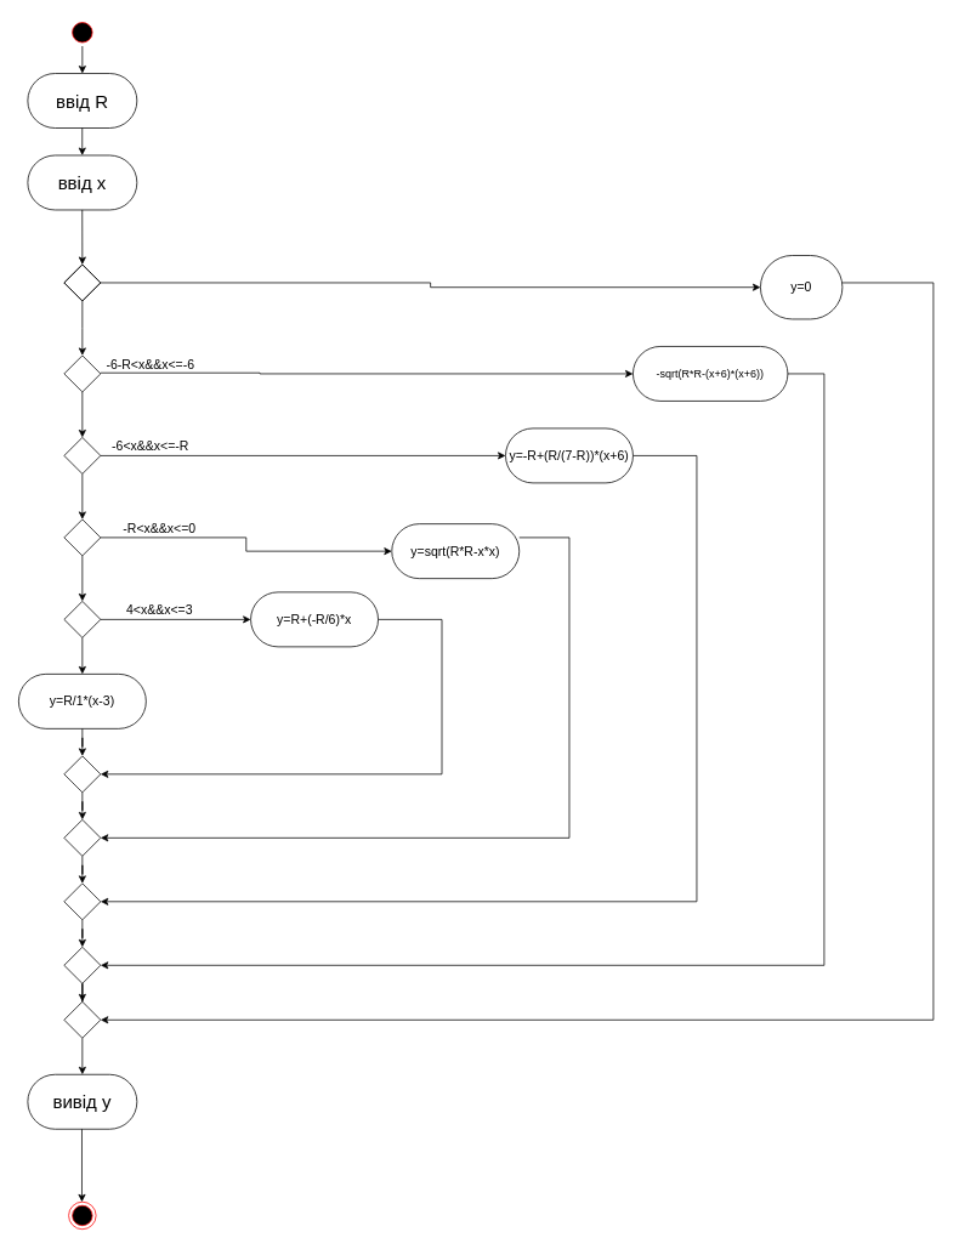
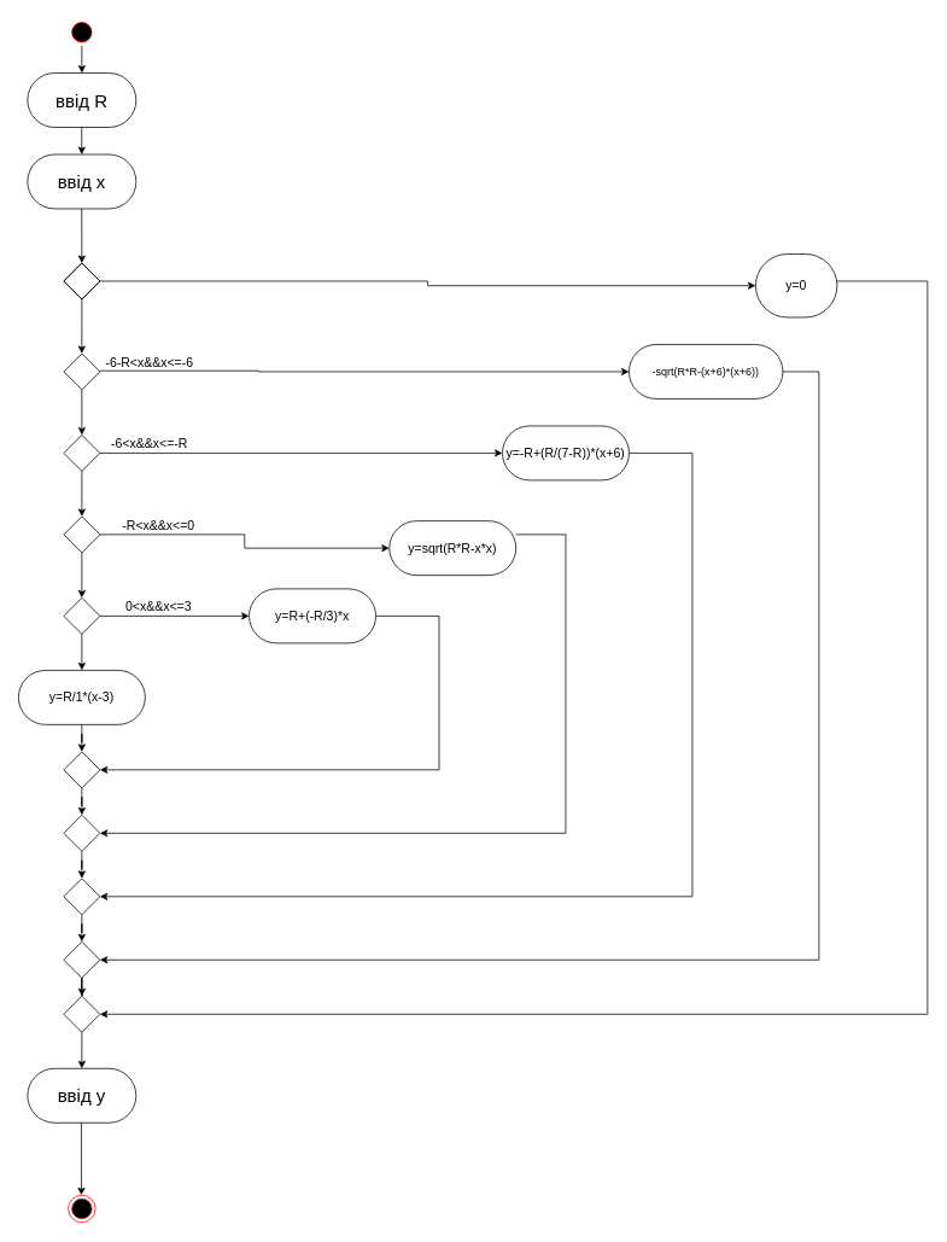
  <mxCell id="0" />
  <mxCell id="1" parent="0" />
  <mxCell id="2" value="" style="ellipse;html=1;shape=startState;fillColor=#000000;strokeColor=#ff0000;fontFamily=Helvetica;fontSize=20;" parent="1" vertex="1"><mxGeometry x="75" y="20" width="30" height="30" as="geometry" /></mxCell>
  <mxCell id="3" value="ввід x" style="rounded=1;whiteSpace=wrap;html=1;fillColor=none;fontFamily=Helvetica;fontSize=20;arcSize=50;" parent="1" vertex="1"><mxGeometry x="30" y="170" width="120" height="60" as="geometry" /></mxCell>
  <mxCell id="4" value="ввід R" style="rounded=1;whiteSpace=wrap;html=1;fillColor=none;fontFamily=Helvetica;fontSize=20;arcSize=50;" parent="1" vertex="1"><mxGeometry x="30" y="80" width="120" height="60" as="geometry" /></mxCell>
  <mxCell id="5" value="" style="edgeStyle=orthogonalEdgeStyle;rounded=0;orthogonalLoop=1;jettySize=auto;html=1;fontFamily=Helvetica;fontSize=15;" parent="1" source="6" edge="1"><mxGeometry relative="1" as="geometry"><mxPoint x="90" y="390" as="targetPoint" /></mxGeometry></mxCell>
  <mxCell id="6" value="" style="rhombus;whiteSpace=wrap;html=1;fillColor=none;fontFamily=Helvetica;fontSize=15;" parent="1" vertex="1"><mxGeometry x="70" y="290" width="40" height="40" as="geometry" /></mxCell>
  <mxCell id="7" style="edgeStyle=orthogonalEdgeStyle;rounded=0;orthogonalLoop=1;jettySize=auto;html=1;entryX=0;entryY=0.5;entryDx=0;entryDy=0;fontFamily=Helvetica;fontSize=14;" parent="1" source="8" target="12" edge="1"><mxGeometry relative="1" as="geometry" /></mxCell>
  <mxCell id="8" value="" style="rhombus;whiteSpace=wrap;html=1;fillColor=none;fontFamily=Helvetica;fontSize=15;" parent="1" vertex="1"><mxGeometry x="70" y="290" width="40" height="40" as="geometry" /></mxCell>
  <mxCell id="9" value="" style="edgeStyle=orthogonalEdgeStyle;rounded=0;orthogonalLoop=1;jettySize=auto;html=1;fontFamily=Helvetica;fontSize=14;" parent="1" source="10" target="15" edge="1"><mxGeometry relative="1" as="geometry" /></mxCell>
  <mxCell id="10" value="" style="rhombus;whiteSpace=wrap;html=1;fillColor=none;fontFamily=Helvetica;fontSize=15;" parent="1" vertex="1"><mxGeometry x="70" y="390" width="40" height="40" as="geometry" /></mxCell>
  <mxCell id="11" style="edgeStyle=orthogonalEdgeStyle;rounded=0;orthogonalLoop=1;jettySize=auto;html=1;entryX=1;entryY=0.5;entryDx=0;entryDy=0;fontSize=20;" edge="1" parent="1" source="12" target="50"><mxGeometry relative="1" as="geometry"><Array as="points"><mxPoint x="1025" y="310" /><mxPoint x="1025" y="1120" /></Array></mxGeometry></mxCell>
  <mxCell id="12" value="y=0" style="rounded=1;whiteSpace=wrap;html=1;fillColor=none;fontFamily=Helvetica;fontSize=14;arcSize=50;" parent="1" vertex="1"><mxGeometry x="835" y="280" width="90" height="70" as="geometry" /></mxCell>
  <mxCell id="13" value="" style="edgeStyle=orthogonalEdgeStyle;rounded=0;orthogonalLoop=1;jettySize=auto;html=1;fontFamily=Helvetica;fontSize=14;" parent="1" source="15" target="18" edge="1"><mxGeometry relative="1" as="geometry" /></mxCell>
  <mxCell id="14" style="edgeStyle=orthogonalEdgeStyle;rounded=0;orthogonalLoop=1;jettySize=auto;html=1;fontSize=20;entryX=0;entryY=0.5;entryDx=0;entryDy=0;" edge="1" parent="1" source="15" target="27"><mxGeometry relative="1" as="geometry"><mxPoint x="405" y="500" as="targetPoint" /></mxGeometry></mxCell>
  <mxCell id="15" value="" style="rhombus;whiteSpace=wrap;html=1;fillColor=none;fontFamily=Helvetica;fontSize=15;" parent="1" vertex="1"><mxGeometry x="70" y="480" width="40" height="40" as="geometry" /></mxCell>
  <mxCell id="16" value="" style="edgeStyle=orthogonalEdgeStyle;rounded=0;orthogonalLoop=1;jettySize=auto;html=1;fontFamily=Helvetica;fontSize=14;" parent="1" source="18" target="21" edge="1"><mxGeometry relative="1" as="geometry" /></mxCell>
  <mxCell id="17" style="edgeStyle=orthogonalEdgeStyle;rounded=0;orthogonalLoop=1;jettySize=auto;html=1;fontSize=20;entryX=0;entryY=0.5;entryDx=0;entryDy=0;entryPerimeter=0;" edge="1" parent="1" source="18" target="38"><mxGeometry relative="1" as="geometry"><mxPoint x="265" y="590" as="targetPoint" /></mxGeometry></mxCell>
  <mxCell id="18" value="" style="rhombus;whiteSpace=wrap;html=1;fillColor=none;fontFamily=Helvetica;fontSize=15;" parent="1" vertex="1"><mxGeometry x="70" y="570" width="40" height="40" as="geometry" /></mxCell>
  <mxCell id="19" style="edgeStyle=orthogonalEdgeStyle;rounded=0;orthogonalLoop=1;jettySize=auto;html=1;entryX=0;entryY=0.5;entryDx=0;entryDy=0;fontSize=20;" edge="1" parent="1" source="21" target="41"><mxGeometry relative="1" as="geometry" /></mxCell>
  <mxCell id="20" value="" style="edgeStyle=orthogonalEdgeStyle;rounded=0;orthogonalLoop=1;jettySize=auto;html=1;fontSize=20;" edge="1" parent="1" source="21" target="44"><mxGeometry relative="1" as="geometry" /></mxCell>
  <mxCell id="21" value="" style="rhombus;whiteSpace=wrap;html=1;fillColor=none;fontFamily=Helvetica;fontSize=15;" parent="1" vertex="1"><mxGeometry x="70" y="660" width="40" height="40" as="geometry" /></mxCell>
  <mxCell id="22" value="" style="edgeStyle=orthogonalEdgeStyle;rounded=0;orthogonalLoop=1;jettySize=auto;html=1;fontSize=20;" edge="1" parent="1" source="23" target="30"><mxGeometry relative="1" as="geometry" /></mxCell>
  <mxCell id="23" value="" style="rhombus;whiteSpace=wrap;html=1;fillColor=none;fontFamily=Helvetica;fontSize=15;" parent="1" vertex="1"><mxGeometry x="70" y="830" width="40" height="40" as="geometry" /></mxCell>
  <mxCell id="24" style="edgeStyle=orthogonalEdgeStyle;rounded=0;orthogonalLoop=1;jettySize=auto;html=1;entryX=1;entryY=0.5;entryDx=0;entryDy=0;fontSize=20;" edge="1" parent="1" source="25" target="48"><mxGeometry relative="1" as="geometry"><Array as="points"><mxPoint x="905" y="410" /><mxPoint x="905" y="1060" /></Array></mxGeometry></mxCell>
  <mxCell id="25" value="-sqrt(R*R-(x+6)*(x+6))" style="rounded=1;whiteSpace=wrap;html=1;fillColor=none;fontFamily=Helvetica;fontSize=12;arcSize=50;" parent="1" vertex="1"><mxGeometry x="695" y="380" width="170" height="60" as="geometry" /></mxCell>
  <mxCell id="26" style="edgeStyle=orthogonalEdgeStyle;rounded=0;orthogonalLoop=1;jettySize=auto;html=1;fontSize=20;entryX=1;entryY=0.5;entryDx=0;entryDy=0;" edge="1" parent="1" source="27" target="46"><mxGeometry relative="1" as="geometry"><mxPoint x="765" y="500" as="targetPoint" /><Array as="points"><mxPoint x="765" y="500" /><mxPoint x="765" y="990" /></Array></mxGeometry></mxCell>
  <mxCell id="27" value="y=-R+(R/(7-R))*(x+6)" style="rounded=1;whiteSpace=wrap;html=1;fillColor=none;fontFamily=Helvetica;fontSize=14;arcSize=50;" parent="1" vertex="1"><mxGeometry x="555" y="470" width="140" height="60" as="geometry" /></mxCell>
  <mxCell id="28" value="-6&amp;lt;x&amp;amp;&amp;amp;x&amp;lt;=-R" style="text;html=1;strokeColor=none;fillColor=none;align=center;verticalAlign=middle;whiteSpace=wrap;rounded=0;fontFamily=Helvetica;fontSize=14;" parent="1" vertex="1"><mxGeometry x="50" y="480" width="230" height="20" as="geometry" /></mxCell>
  <mxCell id="29" value="" style="edgeStyle=orthogonalEdgeStyle;rounded=0;orthogonalLoop=1;jettySize=auto;html=1;fontSize=20;" edge="1" parent="1" source="30" target="46"><mxGeometry relative="1" as="geometry" /></mxCell>
  <mxCell id="30" value="" style="rhombus;whiteSpace=wrap;html=1;fillColor=none;fontFamily=Helvetica;fontSize=15;" parent="1" vertex="1"><mxGeometry x="70" y="900" width="40" height="40" as="geometry" /></mxCell>
  <mxCell id="31" value="" style="ellipse;html=1;shape=endState;fillColor=#000000;strokeColor=#ff0000;fontFamily=Helvetica;fontSize=12;" parent="1" vertex="1"><mxGeometry x="75" y="1320" width="30" height="30" as="geometry" /></mxCell>
  <mxCell id="32" value="" style="endArrow=classic;html=1;fontSize=20;entryX=0.5;entryY=0;entryDx=0;entryDy=0;exitX=0.5;exitY=1;exitDx=0;exitDy=0;" edge="1" parent="1" source="2" target="4"><mxGeometry width="50" height="50" relative="1" as="geometry"><mxPoint x="85" y="50" as="sourcePoint" /><mxPoint x="135" y="0" as="targetPoint" /></mxGeometry></mxCell>
  <mxCell id="33" value="" style="endArrow=classic;html=1;fontSize=20;entryX=0.5;entryY=0;entryDx=0;entryDy=0;exitX=0.5;exitY=1;exitDx=0;exitDy=0;" edge="1" parent="1"><mxGeometry width="50" height="50" relative="1" as="geometry"><mxPoint x="89.88" y="140" as="sourcePoint" /><mxPoint x="89.88" y="170" as="targetPoint" /></mxGeometry></mxCell>
  <mxCell id="34" value="" style="endArrow=classic;html=1;fontSize=20;entryX=0.5;entryY=0;entryDx=0;entryDy=0;exitX=0.5;exitY=1;exitDx=0;exitDy=0;" edge="1" parent="1" target="8"><mxGeometry width="50" height="50" relative="1" as="geometry"><mxPoint x="89.88" y="230" as="sourcePoint" /><mxPoint x="89.88" y="260" as="targetPoint" /></mxGeometry></mxCell>
  <mxCell id="35" value="-6-R&amp;lt;x&amp;amp;&amp;amp;x&amp;lt;=-6" style="text;html=1;strokeColor=none;fillColor=none;align=center;verticalAlign=middle;whiteSpace=wrap;rounded=0;fontFamily=Helvetica;fontSize=14;" vertex="1" parent="1"><mxGeometry x="110" y="390" width="110" height="20" as="geometry" /></mxCell>
  <mxCell id="36" style="edgeStyle=orthogonalEdgeStyle;rounded=0;orthogonalLoop=1;jettySize=auto;html=1;fontSize=20;entryX=0;entryY=0.5;entryDx=0;entryDy=0;" edge="1" parent="1" target="25"><mxGeometry relative="1" as="geometry"><mxPoint x="110" y="409" as="sourcePoint" /><mxPoint x="545" y="409" as="targetPoint" /><Array as="points"><mxPoint x="285" y="409" /></Array></mxGeometry></mxCell>
  <mxCell id="37" style="edgeStyle=orthogonalEdgeStyle;rounded=0;orthogonalLoop=1;jettySize=auto;html=1;entryX=1;entryY=0.5;entryDx=0;entryDy=0;fontSize=20;" edge="1" parent="1" source="38" target="30"><mxGeometry relative="1" as="geometry"><Array as="points"><mxPoint x="625" y="590" /><mxPoint x="625" y="920" /></Array></mxGeometry></mxCell>
  <mxCell id="38" value="y=sqrt(R*R-x*x)" style="rounded=1;whiteSpace=wrap;html=1;fillColor=none;fontFamily=Helvetica;fontSize=14;arcSize=50;" vertex="1" parent="1"><mxGeometry x="430" y="575" width="140" height="60" as="geometry" /></mxCell>
- <mxCell id="39" value="4&amp;lt;x&amp;amp;&amp;amp;x&amp;lt;=3" style="text;html=1;strokeColor=none;fillColor=none;align=center;verticalAlign=middle;whiteSpace=wrap;rounded=0;fontFamily=Helvetica;fontSize=14;" vertex="1" parent="1"><mxGeometry x="60" y="660" width="230" height="20" as="geometry" /></mxCell>
+ <mxCell id="39" value="0&amp;lt;x&amp;amp;&amp;amp;x&amp;lt;=3" style="text;html=1;strokeColor=none;fillColor=none;align=center;verticalAlign=middle;whiteSpace=wrap;rounded=0;fontFamily=Helvetica;fontSize=14;" vertex="1" parent="1"><mxGeometry x="60" y="660" width="230" height="20" as="geometry" /></mxCell>
  <mxCell id="40" style="edgeStyle=orthogonalEdgeStyle;rounded=0;orthogonalLoop=1;jettySize=auto;html=1;fontSize=20;entryX=1;entryY=0.5;entryDx=0;entryDy=0;" edge="1" parent="1" source="41" target="23"><mxGeometry relative="1" as="geometry"><mxPoint x="485" y="860" as="targetPoint" /><Array as="points"><mxPoint x="485" y="680" /><mxPoint x="485" y="850" /></Array></mxGeometry></mxCell>
- <mxCell id="41" value="y=R+(-R/6)*x" style="rounded=1;whiteSpace=wrap;html=1;fillColor=none;fontFamily=Helvetica;fontSize=14;arcSize=50;" vertex="1" parent="1"><mxGeometry x="275" y="650" width="140" height="60" as="geometry" /></mxCell>
+ <mxCell id="41" value="y=R+(-R/3)*x" style="rounded=1;whiteSpace=wrap;html=1;fillColor=none;fontFamily=Helvetica;fontSize=14;arcSize=50;" vertex="1" parent="1"><mxGeometry x="275" y="650" width="140" height="60" as="geometry" /></mxCell>
  <mxCell id="42" value="-R&amp;lt;x&amp;amp;&amp;amp;x&amp;lt;=0" style="text;html=1;strokeColor=none;fillColor=none;align=center;verticalAlign=middle;whiteSpace=wrap;rounded=0;fontFamily=Helvetica;fontSize=14;" vertex="1" parent="1"><mxGeometry x="60" y="570" width="230" height="20" as="geometry" /></mxCell>
  <mxCell id="43" value="" style="edgeStyle=orthogonalEdgeStyle;rounded=0;orthogonalLoop=1;jettySize=auto;html=1;fontSize=20;" edge="1" parent="1" source="44" target="23"><mxGeometry relative="1" as="geometry" /></mxCell>
  <mxCell id="44" value="y=R/1*(x-3)" style="rounded=1;whiteSpace=wrap;html=1;fillColor=none;fontFamily=Helvetica;fontSize=14;arcSize=50;" vertex="1" parent="1"><mxGeometry x="20" y="740" width="140" height="60" as="geometry" /></mxCell>
  <mxCell id="45" value="" style="edgeStyle=orthogonalEdgeStyle;rounded=0;orthogonalLoop=1;jettySize=auto;html=1;fontSize=20;" edge="1" parent="1" source="46" target="48"><mxGeometry relative="1" as="geometry" /></mxCell>
  <mxCell id="46" value="" style="rhombus;whiteSpace=wrap;html=1;fillColor=none;fontFamily=Helvetica;fontSize=15;" vertex="1" parent="1"><mxGeometry x="70" y="970" width="40" height="40" as="geometry" /></mxCell>
  <mxCell id="47" value="" style="edgeStyle=orthogonalEdgeStyle;rounded=0;orthogonalLoop=1;jettySize=auto;html=1;fontSize=20;" edge="1" parent="1" source="48" target="50"><mxGeometry relative="1" as="geometry" /></mxCell>
  <mxCell id="48" value="" style="rhombus;whiteSpace=wrap;html=1;fillColor=none;fontFamily=Helvetica;fontSize=15;" vertex="1" parent="1"><mxGeometry x="70" y="1040" width="40" height="40" as="geometry" /></mxCell>
  <mxCell id="49" value="" style="edgeStyle=orthogonalEdgeStyle;rounded=0;orthogonalLoop=1;jettySize=auto;html=1;fontSize=20;" edge="1" parent="1" source="50" target="51"><mxGeometry relative="1" as="geometry" /></mxCell>
  <mxCell id="50" value="" style="rhombus;whiteSpace=wrap;html=1;fillColor=none;fontFamily=Helvetica;fontSize=15;" vertex="1" parent="1"><mxGeometry x="70" y="1100" width="40" height="40" as="geometry" /></mxCell>
- <mxCell id="51" value="вивід y" style="rounded=1;whiteSpace=wrap;html=1;fillColor=none;fontFamily=Helvetica;fontSize=20;arcSize=50;" vertex="1" parent="1"><mxGeometry x="30" y="1180" width="120" height="60" as="geometry" /></mxCell>
+ <mxCell id="51" value="ввід y" style="rounded=1;whiteSpace=wrap;html=1;fillColor=none;fontFamily=Helvetica;fontSize=20;arcSize=50;" vertex="1" parent="1"><mxGeometry x="30" y="1180" width="120" height="60" as="geometry" /></mxCell>
  <mxCell id="52" value="" style="endArrow=classic;html=1;fontSize=20;" edge="1" parent="1"><mxGeometry width="50" height="50" relative="1" as="geometry"><mxPoint x="89.5" y="1240" as="sourcePoint" /><mxPoint x="89.5" y="1320" as="targetPoint" /></mxGeometry></mxCell>
